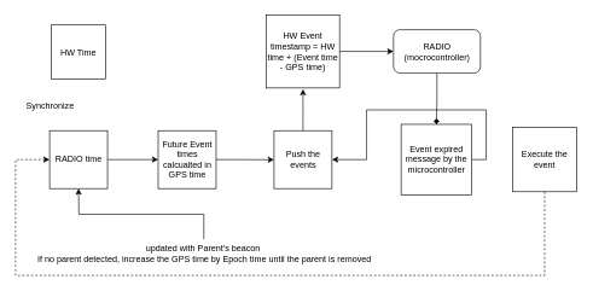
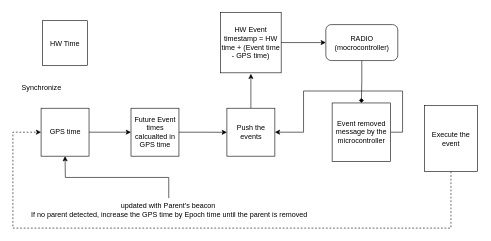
  <mxCell id="0" />
  <mxCell id="1" parent="0" />
  <mxCell id="2" style="edgeStyle=orthogonalEdgeStyle;rounded=0;orthogonalLoop=1;jettySize=auto;html=1;" edge="1" parent="1" source="3"><mxGeometry relative="1" as="geometry"><mxPoint x="107.5" y="260" as="targetPoint" /></mxGeometry></mxCell>
  <mxCell id="3" value="&lt;div&gt;updated with Parent's beacon&amp;nbsp;&lt;/div&gt;&lt;div&gt;If no parent detected, increase the GPS time by Epoch time until the parent is removed&lt;br&gt;&lt;/div&gt;" style="text;html=1;align=center;verticalAlign=middle;resizable=0;points=[];autosize=1;strokeColor=none;fillColor=none;" vertex="1" parent="1"><mxGeometry x="40.5" y="330" width="480" height="40" as="geometry" /></mxCell>
  <mxCell id="4" style="edgeStyle=orthogonalEdgeStyle;rounded=0;orthogonalLoop=1;jettySize=auto;html=1;exitX=1;exitY=0.5;exitDx=0;exitDy=0;" edge="1" parent="1" source="5"><mxGeometry relative="1" as="geometry"><mxPoint x="377.5" y="220.217" as="targetPoint" /></mxGeometry></mxCell>
  <mxCell id="5" value="Future Event times calcualted in GPS time" style="whiteSpace=wrap;html=1;aspect=fixed;" vertex="1" parent="1"><mxGeometry x="217.5" y="180" width="80" height="80" as="geometry" /></mxCell>
  <mxCell id="6" style="edgeStyle=orthogonalEdgeStyle;rounded=0;orthogonalLoop=1;jettySize=auto;html=1;exitX=1;exitY=0.5;exitDx=0;exitDy=0;entryX=0;entryY=0.5;entryDx=0;entryDy=0;" edge="1" parent="1" source="7" target="5"><mxGeometry relative="1" as="geometry" /></mxCell>
- <mxCell id="7" value="RADIO time" style="whiteSpace=wrap;html=1;aspect=fixed;" vertex="1" parent="1"><mxGeometry x="67.5" y="180" width="80" height="80" as="geometry" /></mxCell>
+ <mxCell id="7" value="GPS time" style="whiteSpace=wrap;html=1;aspect=fixed;" vertex="1" parent="1"><mxGeometry x="67.5" y="180" width="80" height="80" as="geometry" /></mxCell>
  <mxCell id="8" value="HW Time" style="whiteSpace=wrap;html=1;aspect=fixed;" vertex="1" parent="1"><mxGeometry x="70" y="34.05" width="75" height="75" as="geometry" /></mxCell>
  <mxCell id="9" value="Synchronize" style="text;html=1;align=center;verticalAlign=middle;resizable=0;points=[];autosize=1;strokeColor=none;fillColor=none;" vertex="1" parent="1"><mxGeometry x="22.5" y="130.55" width="90" height="30" as="geometry" /></mxCell>
  <mxCell id="10" style="edgeStyle=orthogonalEdgeStyle;rounded=0;orthogonalLoop=1;jettySize=auto;html=1;" edge="1" parent="1" source="11"><mxGeometry relative="1" as="geometry"><mxPoint x="417.5" y="122.55" as="targetPoint" /></mxGeometry></mxCell>
  <mxCell id="11" value="Push the events" style="whiteSpace=wrap;html=1;aspect=fixed;" vertex="1" parent="1"><mxGeometry x="377.5" y="180" width="80" height="80" as="geometry" /></mxCell>
  <mxCell id="12" style="edgeStyle=orthogonalEdgeStyle;rounded=0;orthogonalLoop=1;jettySize=auto;html=1;exitX=1;exitY=0.5;exitDx=0;exitDy=0;entryX=0;entryY=0.5;entryDx=0;entryDy=0;" edge="1" parent="1" source="13" target="15"><mxGeometry relative="1" as="geometry" /></mxCell>
  <mxCell id="13" value="HW Event timestamp = HW time + (Event time - GPS time)" style="whiteSpace=wrap;html=1;aspect=fixed;" vertex="1" parent="1"><mxGeometry x="367" y="20" width="101" height="101" as="geometry" /></mxCell>
  <mxCell id="14" style="edgeStyle=orthogonalEdgeStyle;rounded=0;orthogonalLoop=1;jettySize=auto;html=1;entryX=0.5;entryY=0;entryDx=0;entryDy=0;endArrow=diamond;" edge="1" parent="1" source="15" target="17"><mxGeometry relative="1" as="geometry" /></mxCell>
  <mxCell id="15" value="RADIO (mocrocontroller)" style="rounded=1;whiteSpace=wrap;html=1;" vertex="1" parent="1"><mxGeometry x="542.5" y="40.5" width="120" height="60" as="geometry" /></mxCell>
  <mxCell id="16" style="edgeStyle=orthogonalEdgeStyle;rounded=0;orthogonalLoop=1;jettySize=auto;html=1;exitX=1;exitY=0.5;exitDx=0;exitDy=0;" edge="1" parent="1" source="17" target="11"><mxGeometry relative="1" as="geometry" /></mxCell>
- <mxCell id="17" value="Event expired message by the microcontroller" style="whiteSpace=wrap;html=1;aspect=fixed;" vertex="1" parent="1"><mxGeometry x="553" y="171.25" width="97.5" height="97.5" as="geometry" /></mxCell>
+ <mxCell id="17" value="Event removed message by the microcontroller" style="whiteSpace=wrap;html=1;aspect=fixed;" vertex="1" parent="1"><mxGeometry x="553" y="171.25" width="97.5" height="97.5" as="geometry" /></mxCell>
  <mxCell id="18" style="edgeStyle=orthogonalEdgeStyle;rounded=0;orthogonalLoop=1;jettySize=auto;html=1;entryX=0;entryY=0.5;entryDx=0;entryDy=0;dashed=1;" edge="1" parent="1" source="19" target="7"><mxGeometry relative="1" as="geometry"><Array as="points"><mxPoint x="751.5" y="380" /><mxPoint x="20.5" y="380" /><mxPoint x="20.5" y="220" /></Array></mxGeometry></mxCell>
- <mxCell id="19" value="Execute the event" style="whiteSpace=wrap;html=1;aspect=fixed;" vertex="1" parent="1"><mxGeometry x="706.75" y="175.63" width="88.75" height="88.75" as="geometry" /></mxCell>
+ <mxCell id="19" value="Execute the event" style="whiteSpace=wrap;html=1;aspect=fixed;" vertex="1" parent="1"><mxGeometry x="706.75" y="175.63" width="88.75" height="110" as="geometry" /></mxCell>
